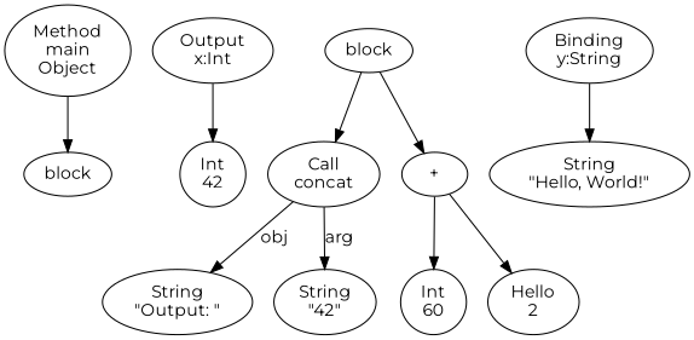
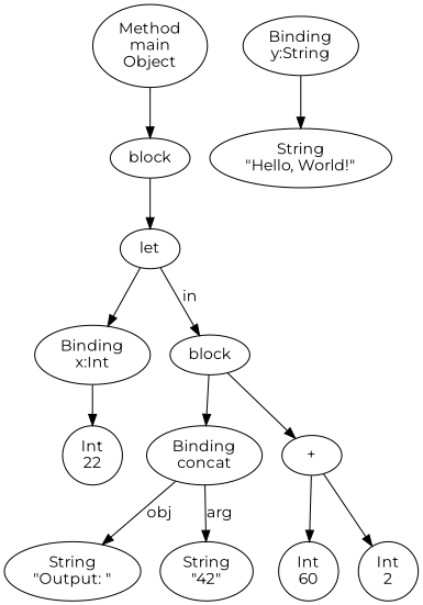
  digraph {
    fontname=Montserrat
    node [fontname=Montserrat]
    edge [fontname=Montserrat]
    n1 [label="Method\nmain\nObject"]
    n2 [label=block]
-   n4 [label="Output\nx:Int"]
+   n3 [label=let]
+   n4 [label="Binding\nx:Int"]
    n5 [label=block]
-   n6 [label="Int\n42"]
+   n6 [label="Int\n22"]
    n7 [label="Binding\ny:String"]
    n8 [label="String\n\"Hello, World!\""]
-   n9 [label="Call\nconcat"]
+   n9 [label="Binding\nconcat"]
    n10 [label="+"]
    n11 [label="String\n\"Output: \""]
    n12 [label="String\n\"42\""]
    n13 [label="Int\n60"]
-   n14 [label="Hello\n2"]
+   n14 [label="Int\n2"]
    n1 -> n2
+   n2 -> n3
+   n3 -> n4
+   n3 -> n5 [label=in]
    n4 -> n6
    n5 -> n9
    n5 -> n10
    n7 -> n8
    n9 -> n11 [label=obj]
    n9 -> n12 [label=arg]
    n10 -> n13
    n10 -> n14
  }
